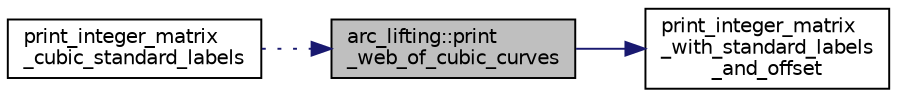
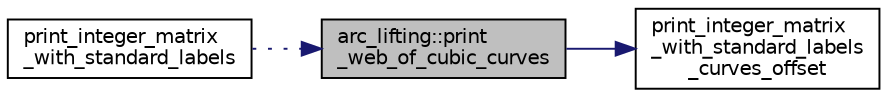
  digraph {
    rankdir=LR
    node [color=black fillcolor=white fontname=Helvetica fontsize=10 shape=record style=filled]
    edge [color=midnightblue fontname=Helvetica fontsize=10 labelfontname=Helvetica labelfontsize=10]
    n1 [fillcolor=grey75 fontcolor=black height=0.2 label="arc_lifting::print\l_web_of_cubic_curves" width=0.4]
-   n2 [height=0.2 label="print_integer_matrix\l_with_standard_labels\l_and_offset" width=0.4]
-   n3 [height=0.2 label="print_integer_matrix\l_cubic_standard_labels" width=0.4]
+   n2 [height=0.2 label="print_integer_matrix\l_with_standard_labels\l_curves_offset" width=0.4]
+   n3 [height=0.2 label="print_integer_matrix\l_with_standard_labels" width=0.4]
    n1 -> n2 [style=solid]
    n3 -> n1 [style=dotted]
  }
